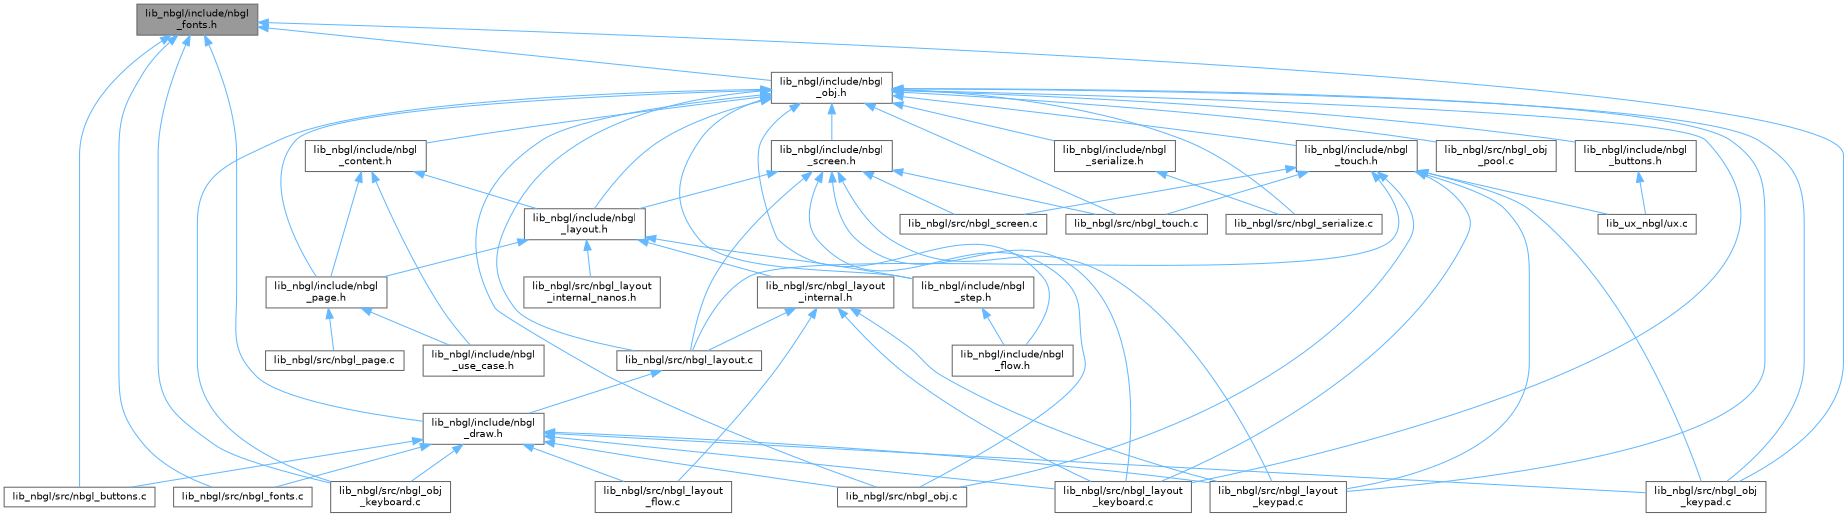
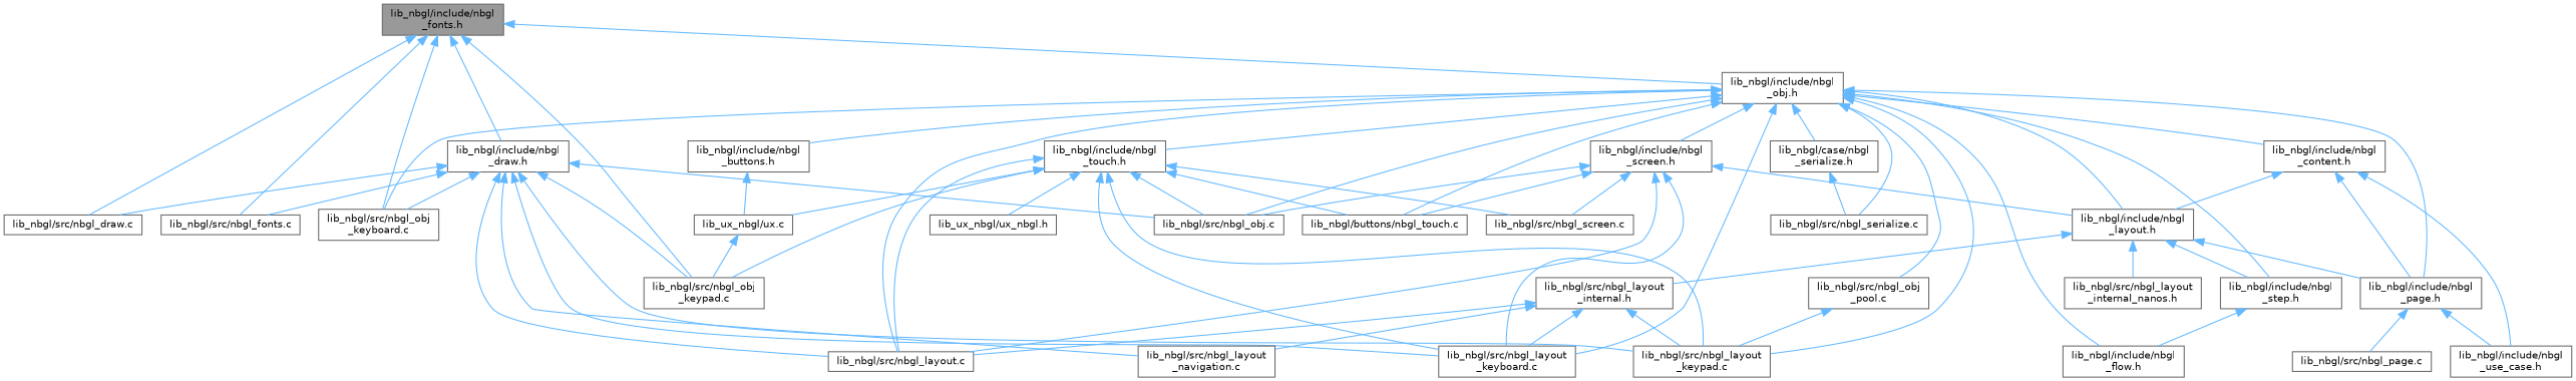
  digraph {
    node [color=grey40 fillcolor=white fontname=Helvetica fontsize=10 shape=box style=filled]
    edge [color=steelblue1 dir=back fontname=Helvetica fontsize=10 labelfontname=Helvetica labelfontsize=10 style=solid]
    n1 [color=gray40 fillcolor=grey60 fontcolor=black height=0.2 label="lib_nbgl/include/nbgl\l_fonts.h" width=0.4]
    n2 [height=0.2 label="lib_nbgl/include/nbgl\l_draw.h" width=0.4]
-   n3 [height=0.2 label="lib_nbgl/src/nbgl_buttons.c" width=0.4]
+   n3 [height=0.2 label="lib_nbgl/src/nbgl_draw.c" width=0.4]
    n4 [height=0.2 label="lib_nbgl/src/nbgl_fonts.c" width=0.4]
    n5 [height=0.2 label="lib_nbgl/src/nbgl_obj\l_keyboard.c" width=0.4]
    n6 [height=0.2 label="lib_nbgl/src/nbgl_obj\l_keypad.c" width=0.4]
    n7 [height=0.2 label="lib_nbgl/include/nbgl\l_obj.h" width=0.4]
    n8 [height=0.2 label="lib_nbgl/src/nbgl_layout.c" width=0.4]
    n9 [height=0.2 label="lib_nbgl/src/nbgl_layout\l_keyboard.c" width=0.4]
    n10 [height=0.2 label="lib_nbgl/src/nbgl_layout\l_keypad.c" width=0.4]
-   n11 [height=0.2 label="lib_nbgl/src/nbgl_layout\l_flow.c" width=0.4]
+   n11 [height=0.2 label="lib_nbgl/src/nbgl_layout\l_navigation.c" width=0.4]
    n12 [height=0.2 label="lib_nbgl/src/nbgl_obj.c" width=0.4]
    n13 [height=0.2 label="lib_nbgl/include/nbgl\l_buttons.h" width=0.4]
    n14 [height=0.2 label="lib_nbgl/include/nbgl\l_content.h" width=0.4]
    n15 [height=0.2 label="lib_nbgl/include/nbgl\l_layout.h" width=0.4]
    n16 [height=0.2 label="lib_nbgl/include/nbgl\l_page.h" width=0.4]
    n17 [height=0.2 label="lib_nbgl/include/nbgl\l_step.h" width=0.4]
    n18 [height=0.2 label="lib_nbgl/include/nbgl\l_flow.h" width=0.4]
    n19 [height=0.2 label="lib_nbgl/include/nbgl\l_screen.h" width=0.4]
-   n20 [height=0.2 label="lib_nbgl/src/nbgl_touch.c" width=0.4]
-   n21 [height=0.2 label="lib_nbgl/include/nbgl\l_serialize.h" width=0.4]
+   n20 [height=0.2 label="lib_nbgl/buttons/nbgl_touch.c" width=0.4]
+   n21 [height=0.2 label="lib_nbgl/case/nbgl\l_serialize.h" width=0.4]
    n22 [height=0.2 label="lib_nbgl/src/nbgl_serialize.c" width=0.4]
    n23 [height=0.2 label="lib_nbgl/include/nbgl\l_touch.h" width=0.4]
    n24 [height=0.2 label="lib_nbgl/src/nbgl_obj\l_pool.c" width=0.4]
    n25 [height=0.2 label="lib_ux_nbgl/ux.c" width=0.4]
    n26 [height=0.2 label="lib_nbgl/include/nbgl\l_use_case.h" width=0.4]
    n27 [height=0.2 label="lib_nbgl/src/nbgl_layout\l_internal.h" width=0.4]
    n28 [height=0.2 label="lib_nbgl/src/nbgl_layout\l_internal_nanos.h" width=0.4]
    n29 [height=0.2 label="lib_nbgl/src/nbgl_page.c" width=0.4]
    n30 [height=0.2 label="lib_nbgl/src/nbgl_screen.c" width=0.4]
+   n31 [height=0.2 label="lib_ux_nbgl/ux_nbgl.h" width=0.4]
    n1 -> n2
    n1 -> n3
    n1 -> n4
    n1 -> n5
    n1 -> n6
    n1 -> n7
    n2 -> n3
    n2 -> n4
    n2 -> n5
    n2 -> n6
-   n8 -> n2
+   n2 -> n8
    n2 -> n9
    n2 -> n10
    n2 -> n11
    n2 -> n12
    n7 -> n5
-   n7 -> n6
+   n25 -> n6
    n7 -> n8
    n7 -> n9
    n7 -> n10
    n7 -> n12
    n7 -> n13
    n7 -> n14
    n7 -> n15
    n7 -> n16
    n7 -> n17
    n7 -> n18
    n7 -> n19
    n7 -> n20
    n7 -> n21
    n7 -> n22
    n7 -> n23
    n7 -> n24
    n13 -> n25
    n14 -> n15
    n14 -> n16
    n14 -> n26
    n15 -> n16
    n15 -> n17
    n15 -> n27
    n15 -> n28
    n16 -> n26
    n16 -> n29
    n17 -> n18
    n19 -> n8
    n19 -> n9
-   n19 -> n10
+   n24 -> n10
    n19 -> n12
    n19 -> n15
    n19 -> n20
    n19 -> n30
    n21 -> n22
    n23 -> n6
    n23 -> n8
    n23 -> n9
    n23 -> n10
    n23 -> n12
    n23 -> n20
    n23 -> n25
    n23 -> n30
+   n23 -> n31
    n27 -> n8
    n27 -> n9
    n27 -> n10
    n27 -> n11
  }
